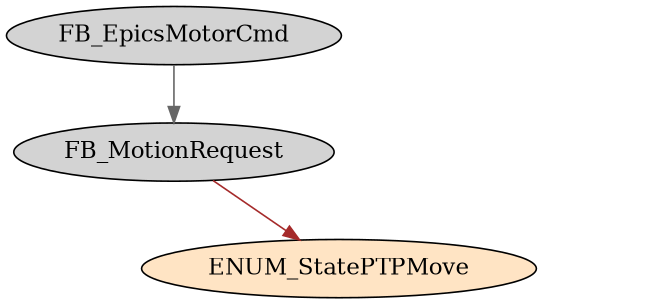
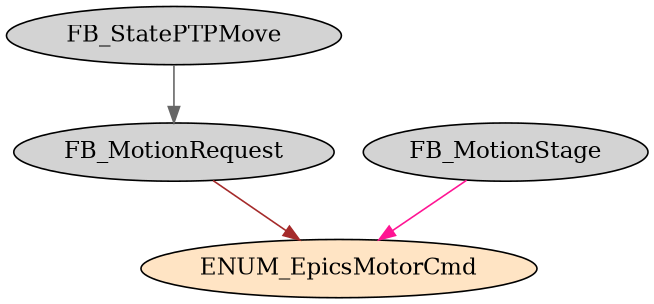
  digraph {
    node [style=filled]
-   ENUM_EpicsMotorCmd [fillcolor=bisque label=ENUM_StatePTPMove]
+   ENUM_EpicsMotorCmd [fillcolor=bisque]
    FB_MotionRequest
-   FB_StatePTPMove [label=FB_EpicsMotorCmd]
+   FB_MotionStage
+   FB_StatePTPMove
    FB_MotionRequest -> ENUM_EpicsMotorCmd [color=brown]
+   FB_MotionStage -> ENUM_EpicsMotorCmd [color=deeppink]
    FB_StatePTPMove -> FB_MotionRequest [color=gray40]
  }
